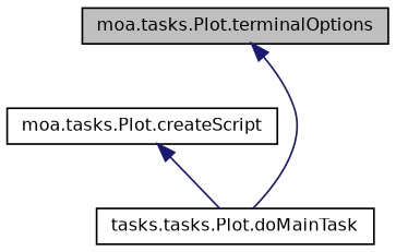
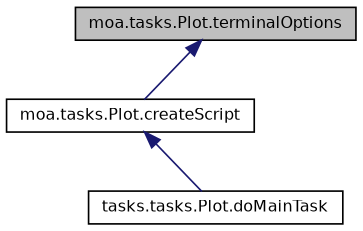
  digraph {
    rankdir=TB
    node [color=black fillcolor=white fontname=Helvetica fontsize=10 shape=record style=filled]
    edge [color=midnightblue dir=back fontname=Helvetica fontsize=10 labelfontname=Helvetica labelfontsize=10 style=solid]
    n1 [fillcolor=grey75 fontcolor=black height=0.2 label="moa.tasks.Plot.terminalOptions" width=0.4]
    n2 [height=0.2 label="moa.tasks.Plot.createScript" width=0.4]
    n3 [height=0.2 label="tasks.tasks.Plot.doMainTask" width=0.4]
-   n1 -> n3
+   n1 -> n2
    n2 -> n3
  }
